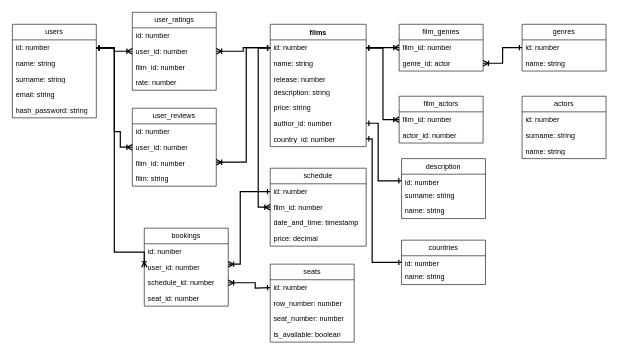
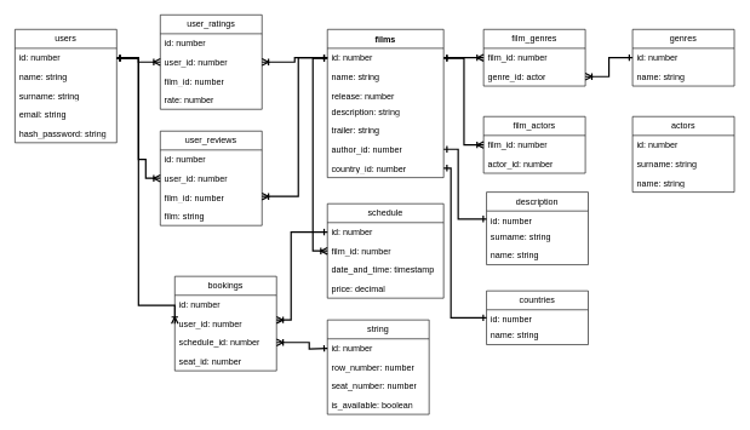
  <mxCell id="0" />
  <mxCell id="1" parent="0" />
  <mxCell id="2" style="edgeStyle=orthogonalEdgeStyle;rounded=0;orthogonalLoop=1;jettySize=auto;html=1;exitX=1;exitY=0.5;exitDx=0;exitDy=0;startArrow=ERone;startFill=0;endArrow=ERoneToMany;endFill=0;strokeWidth=2;" parent="1" source="6" target="14" edge="1"><mxGeometry relative="1" as="geometry" /></mxCell>
  <mxCell id="3" style="edgeStyle=orthogonalEdgeStyle;rounded=0;orthogonalLoop=1;jettySize=auto;html=1;entryX=0;entryY=0.5;entryDx=0;entryDy=0;startArrow=ERone;startFill=0;endArrow=ERoneToMany;endFill=0;strokeWidth=2;" parent="1" source="5" target="21" edge="1"><mxGeometry relative="1" as="geometry"><Array as="points"><mxPoint x="638" y="80" /><mxPoint x="638" y="199" /></Array></mxGeometry></mxCell>
  <mxCell id="4" style="edgeStyle=orthogonalEdgeStyle;rounded=0;orthogonalLoop=1;jettySize=auto;html=1;entryX=0;entryY=0.5;entryDx=0;entryDy=0;strokeWidth=2;startArrow=ERone;startFill=0;endArrow=ERoneToMany;endFill=0;" parent="1" source="5" target="50" edge="1"><mxGeometry relative="1" as="geometry"><Array as="points"><mxPoint x="430" y="80" /><mxPoint x="430" y="345" /></Array></mxGeometry></mxCell>
  <mxCell id="5" value="films" style="swimlane;fontStyle=1;align=center;verticalAlign=top;childLayout=stackLayout;horizontal=1;startSize=26;horizontalStack=0;resizeParent=1;resizeParentMax=0;resizeLast=0;collapsible=1;marginBottom=0;whiteSpace=wrap;html=1;" parent="1" vertex="1"><mxGeometry x="450" y="40" width="160" height="204" as="geometry" /></mxCell>
  <mxCell id="6" value="id: number" style="text;strokeColor=none;fillColor=none;align=left;verticalAlign=top;spacingLeft=4;spacingRight=4;overflow=hidden;rotatable=0;points=[[0,0.5],[1,0.5]];portConstraint=eastwest;whiteSpace=wrap;html=1;" parent="5" vertex="1"><mxGeometry y="26" width="160" height="26" as="geometry" /></mxCell>
  <mxCell id="7" value="name: string" style="text;strokeColor=none;fillColor=none;align=left;verticalAlign=top;spacingLeft=4;spacingRight=4;overflow=hidden;rotatable=0;points=[[0,0.5],[1,0.5]];portConstraint=eastwest;whiteSpace=wrap;html=1;" parent="5" vertex="1"><mxGeometry y="52" width="160" height="26" as="geometry" /></mxCell>
  <mxCell id="8" value="release: number" style="text;strokeColor=none;fillColor=none;align=left;verticalAlign=top;spacingLeft=4;spacingRight=4;overflow=hidden;rotatable=0;points=[[0,0.5],[1,0.5]];portConstraint=eastwest;whiteSpace=wrap;html=1;" parent="5" vertex="1"><mxGeometry y="78" width="160" height="22" as="geometry" /></mxCell>
  <mxCell id="9" value="description: string" style="text;strokeColor=none;fillColor=none;align=left;verticalAlign=top;spacingLeft=4;spacingRight=4;overflow=hidden;rotatable=0;points=[[0,0.5],[1,0.5]];portConstraint=eastwest;whiteSpace=wrap;html=1;" parent="5" vertex="1"><mxGeometry y="100" width="160" height="26" as="geometry" /></mxCell>
- <mxCell id="10" value="price: string" style="text;strokeColor=none;fillColor=none;align=left;verticalAlign=top;spacingLeft=4;spacingRight=4;overflow=hidden;rotatable=0;points=[[0,0.5],[1,0.5]];portConstraint=eastwest;whiteSpace=wrap;html=1;" parent="5" vertex="1"><mxGeometry y="126" width="160" height="26" as="geometry" /></mxCell>
+ <mxCell id="10" value="trailer: string" style="text;strokeColor=none;fillColor=none;align=left;verticalAlign=top;spacingLeft=4;spacingRight=4;overflow=hidden;rotatable=0;points=[[0,0.5],[1,0.5]];portConstraint=eastwest;whiteSpace=wrap;html=1;" parent="5" vertex="1"><mxGeometry y="126" width="160" height="26" as="geometry" /></mxCell>
  <mxCell id="11" value="author_id: number" style="text;strokeColor=none;fillColor=none;align=left;verticalAlign=top;spacingLeft=4;spacingRight=4;overflow=hidden;rotatable=0;points=[[0,0.5],[1,0.5]];portConstraint=eastwest;whiteSpace=wrap;html=1;" parent="5" vertex="1"><mxGeometry y="152" width="160" height="26" as="geometry" /></mxCell>
  <mxCell id="12" value="country_id: number" style="text;strokeColor=none;fillColor=none;align=left;verticalAlign=top;spacingLeft=4;spacingRight=4;overflow=hidden;rotatable=0;points=[[0,0.5],[1,0.5]];portConstraint=eastwest;whiteSpace=wrap;html=1;" parent="5" vertex="1"><mxGeometry y="178" width="160" height="26" as="geometry" /></mxCell>
  <mxCell id="13" value="film_genres" style="swimlane;fontStyle=0;childLayout=stackLayout;horizontal=1;startSize=26;fillColor=none;horizontalStack=0;resizeParent=1;resizeParentMax=0;resizeLast=0;collapsible=1;marginBottom=0;whiteSpace=wrap;html=1;" parent="1" vertex="1"><mxGeometry x="665" y="40" width="140" height="78" as="geometry" /></mxCell>
  <mxCell id="14" value="film_id: number" style="text;strokeColor=none;fillColor=none;align=left;verticalAlign=top;spacingLeft=4;spacingRight=4;overflow=hidden;rotatable=0;points=[[0,0.5],[1,0.5]];portConstraint=eastwest;whiteSpace=wrap;html=1;" parent="13" vertex="1"><mxGeometry y="26" width="140" height="26" as="geometry" /></mxCell>
  <mxCell id="15" value="genre_id: actor" style="text;strokeColor=none;fillColor=none;align=left;verticalAlign=top;spacingLeft=4;spacingRight=4;overflow=hidden;rotatable=0;points=[[0,0.5],[1,0.5]];portConstraint=eastwest;whiteSpace=wrap;html=1;" parent="13" vertex="1"><mxGeometry y="52" width="140" height="26" as="geometry" /></mxCell>
  <mxCell id="16" value="genres" style="swimlane;fontStyle=0;childLayout=stackLayout;horizontal=1;startSize=26;fillColor=none;horizontalStack=0;resizeParent=1;resizeParentMax=0;resizeLast=0;collapsible=1;marginBottom=0;whiteSpace=wrap;html=1;" parent="1" vertex="1"><mxGeometry x="870" y="40" width="140" height="78" as="geometry" /></mxCell>
  <mxCell id="17" value="id: number" style="text;strokeColor=none;fillColor=none;align=left;verticalAlign=top;spacingLeft=4;spacingRight=4;overflow=hidden;rotatable=0;points=[[0,0.5],[1,0.5]];portConstraint=eastwest;whiteSpace=wrap;html=1;" parent="16" vertex="1"><mxGeometry y="26" width="140" height="26" as="geometry" /></mxCell>
  <mxCell id="18" value="name: string" style="text;strokeColor=none;fillColor=none;align=left;verticalAlign=top;spacingLeft=4;spacingRight=4;overflow=hidden;rotatable=0;points=[[0,0.5],[1,0.5]];portConstraint=eastwest;whiteSpace=wrap;html=1;" parent="16" vertex="1"><mxGeometry y="52" width="140" height="26" as="geometry" /></mxCell>
  <mxCell id="19" style="edgeStyle=orthogonalEdgeStyle;rounded=0;orthogonalLoop=1;jettySize=auto;html=1;entryX=1;entryY=0.5;entryDx=0;entryDy=0;strokeWidth=2;endArrow=ERoneToMany;endFill=0;startArrow=ERone;startFill=0;" parent="1" source="17" target="15" edge="1"><mxGeometry relative="1" as="geometry" /></mxCell>
  <mxCell id="20" value="film_actors" style="swimlane;fontStyle=0;childLayout=stackLayout;horizontal=1;startSize=26;fillColor=none;horizontalStack=0;resizeParent=1;resizeParentMax=0;resizeLast=0;collapsible=1;marginBottom=0;whiteSpace=wrap;html=1;" parent="1" vertex="1"><mxGeometry x="665" y="160" width="140" height="78" as="geometry" /></mxCell>
  <mxCell id="21" value="film_id: number" style="text;strokeColor=none;fillColor=none;align=left;verticalAlign=top;spacingLeft=4;spacingRight=4;overflow=hidden;rotatable=0;points=[[0,0.5],[1,0.5]];portConstraint=eastwest;whiteSpace=wrap;html=1;" parent="20" vertex="1"><mxGeometry y="26" width="140" height="26" as="geometry" /></mxCell>
  <mxCell id="22" value="actor_id: number" style="text;strokeColor=none;fillColor=none;align=left;verticalAlign=top;spacingLeft=4;spacingRight=4;overflow=hidden;rotatable=0;points=[[0,0.5],[1,0.5]];portConstraint=eastwest;whiteSpace=wrap;html=1;" parent="20" vertex="1"><mxGeometry y="52" width="140" height="26" as="geometry" /></mxCell>
  <mxCell id="23" value="actors" style="swimlane;fontStyle=0;childLayout=stackLayout;horizontal=1;startSize=26;fillColor=none;horizontalStack=0;resizeParent=1;resizeParentMax=0;resizeLast=0;collapsible=1;marginBottom=0;whiteSpace=wrap;html=1;" parent="1" vertex="1"><mxGeometry x="870" y="160" width="140" height="104" as="geometry" /></mxCell>
  <mxCell id="24" value="id: number" style="text;strokeColor=none;fillColor=none;align=left;verticalAlign=top;spacingLeft=4;spacingRight=4;overflow=hidden;rotatable=0;points=[[0,0.5],[1,0.5]];portConstraint=eastwest;whiteSpace=wrap;html=1;" parent="23" vertex="1"><mxGeometry y="26" width="140" height="26" as="geometry" /></mxCell>
  <mxCell id="25" value="surname: string" style="text;strokeColor=none;fillColor=none;align=left;verticalAlign=top;spacingLeft=4;spacingRight=4;overflow=hidden;rotatable=0;points=[[0,0.5],[1,0.5]];portConstraint=eastwest;whiteSpace=wrap;html=1;" parent="23" vertex="1"><mxGeometry y="52" width="140" height="26" as="geometry" /></mxCell>
  <mxCell id="26" value="name: string" style="text;strokeColor=none;fillColor=none;align=left;verticalAlign=top;spacingLeft=4;spacingRight=4;overflow=hidden;rotatable=0;points=[[0,0.5],[1,0.5]];portConstraint=eastwest;whiteSpace=wrap;html=1;" parent="23" vertex="1"><mxGeometry y="78" width="140" height="26" as="geometry" /></mxCell>
  <mxCell id="27" style="edgeStyle=orthogonalEdgeStyle;rounded=0;orthogonalLoop=1;jettySize=auto;html=1;entryX=0;entryY=0.5;entryDx=0;entryDy=0;startArrow=ERone;startFill=0;endArrow=ERoneToMany;endFill=0;strokeWidth=2;" parent="1" source="30" target="39" edge="1"><mxGeometry relative="1" as="geometry"><Array as="points"><mxPoint x="190" y="80" /></Array></mxGeometry></mxCell>
  <mxCell id="28" style="edgeStyle=orthogonalEdgeStyle;rounded=0;orthogonalLoop=1;jettySize=auto;html=1;exitX=1;exitY=0.5;exitDx=0;exitDy=0;strokeWidth=2;startArrow=ERone;startFill=0;endArrow=ERoneToMany;endFill=0;" parent="1" source="31" target="45" edge="1"><mxGeometry relative="1" as="geometry"><mxPoint x="210" y="210" as="targetPoint" /><Array as="points"><mxPoint x="190" y="79" /><mxPoint x="190" y="219" /><mxPoint x="200" y="219" /><mxPoint x="200" y="245" /></Array></mxGeometry></mxCell>
  <mxCell id="29" style="edgeStyle=orthogonalEdgeStyle;rounded=0;orthogonalLoop=1;jettySize=auto;html=1;strokeWidth=2;startArrow=ERone;startFill=0;endArrow=ERoneToMany;endFill=0;entryX=0;entryY=0.5;entryDx=0;entryDy=0;" parent="1" source="30" target="56" edge="1"><mxGeometry relative="1" as="geometry"><Array as="points"><mxPoint x="190" y="80" /><mxPoint x="190" y="420" /><mxPoint x="240" y="420" /></Array><mxPoint x="220" y="340" as="targetPoint" /></mxGeometry></mxCell>
  <mxCell id="30" value="users" style="swimlane;fontStyle=0;childLayout=stackLayout;horizontal=1;startSize=26;fillColor=none;horizontalStack=0;resizeParent=1;resizeParentMax=0;resizeLast=0;collapsible=1;marginBottom=0;whiteSpace=wrap;html=1;" parent="1" vertex="1"><mxGeometry x="20" y="40" width="140" height="156" as="geometry" /></mxCell>
  <mxCell id="31" value="id: number" style="text;strokeColor=none;fillColor=none;align=left;verticalAlign=top;spacingLeft=4;spacingRight=4;overflow=hidden;rotatable=0;points=[[0,0.5],[1,0.5]];portConstraint=eastwest;whiteSpace=wrap;html=1;" parent="30" vertex="1"><mxGeometry y="26" width="140" height="26" as="geometry" /></mxCell>
  <mxCell id="32" value="name: string" style="text;strokeColor=none;fillColor=none;align=left;verticalAlign=top;spacingLeft=4;spacingRight=4;overflow=hidden;rotatable=0;points=[[0,0.5],[1,0.5]];portConstraint=eastwest;whiteSpace=wrap;html=1;" parent="30" vertex="1"><mxGeometry y="52" width="140" height="26" as="geometry" /></mxCell>
  <mxCell id="33" value="surname: string" style="text;strokeColor=none;fillColor=none;align=left;verticalAlign=top;spacingLeft=4;spacingRight=4;overflow=hidden;rotatable=0;points=[[0,0.5],[1,0.5]];portConstraint=eastwest;whiteSpace=wrap;html=1;" parent="30" vertex="1"><mxGeometry y="78" width="140" height="26" as="geometry" /></mxCell>
  <mxCell id="34" value="email: string" style="text;strokeColor=none;fillColor=none;align=left;verticalAlign=top;spacingLeft=4;spacingRight=4;overflow=hidden;rotatable=0;points=[[0,0.5],[1,0.5]];portConstraint=eastwest;whiteSpace=wrap;html=1;" parent="30" vertex="1"><mxGeometry y="104" width="140" height="26" as="geometry" /></mxCell>
  <mxCell id="35" value="hash_password: string" style="text;strokeColor=none;fillColor=none;align=left;verticalAlign=top;spacingLeft=4;spacingRight=4;overflow=hidden;rotatable=0;points=[[0,0.5],[1,0.5]];portConstraint=eastwest;whiteSpace=wrap;html=1;" parent="30" vertex="1"><mxGeometry y="130" width="140" height="26" as="geometry" /></mxCell>
  <mxCell id="36" style="edgeStyle=orthogonalEdgeStyle;rounded=0;orthogonalLoop=1;jettySize=auto;html=1;entryX=0;entryY=0.5;entryDx=0;entryDy=0;startArrow=ERoneToMany;startFill=0;endArrow=ERone;endFill=0;strokeWidth=2;" parent="1" source="37" target="6" edge="1"><mxGeometry relative="1" as="geometry" /></mxCell>
  <mxCell id="37" value="user_ratings" style="swimlane;fontStyle=0;childLayout=stackLayout;horizontal=1;startSize=26;fillColor=none;horizontalStack=0;resizeParent=1;resizeParentMax=0;resizeLast=0;collapsible=1;marginBottom=0;whiteSpace=wrap;html=1;" parent="1" vertex="1"><mxGeometry x="220" y="20" width="140" height="130" as="geometry" /></mxCell>
  <mxCell id="38" value="id: number" style="text;strokeColor=none;fillColor=none;align=left;verticalAlign=top;spacingLeft=4;spacingRight=4;overflow=hidden;rotatable=0;points=[[0,0.5],[1,0.5]];portConstraint=eastwest;whiteSpace=wrap;html=1;" vertex="1" parent="37"><mxGeometry y="26" width="140" height="26" as="geometry" /></mxCell>
  <mxCell id="39" value="user_id: number" style="text;strokeColor=none;fillColor=none;align=left;verticalAlign=top;spacingLeft=4;spacingRight=4;overflow=hidden;rotatable=0;points=[[0,0.5],[1,0.5]];portConstraint=eastwest;whiteSpace=wrap;html=1;" parent="37" vertex="1"><mxGeometry y="52" width="140" height="26" as="geometry" /></mxCell>
  <mxCell id="40" value="film_id: number" style="text;strokeColor=none;fillColor=none;align=left;verticalAlign=top;spacingLeft=4;spacingRight=4;overflow=hidden;rotatable=0;points=[[0,0.5],[1,0.5]];portConstraint=eastwest;whiteSpace=wrap;html=1;" parent="37" vertex="1"><mxGeometry y="78" width="140" height="26" as="geometry" /></mxCell>
  <mxCell id="41" value="rate: number" style="text;strokeColor=none;fillColor=none;align=left;verticalAlign=top;spacingLeft=4;spacingRight=4;overflow=hidden;rotatable=0;points=[[0,0.5],[1,0.5]];portConstraint=eastwest;whiteSpace=wrap;html=1;" parent="37" vertex="1"><mxGeometry y="104" width="140" height="26" as="geometry" /></mxCell>
  <mxCell id="42" style="edgeStyle=orthogonalEdgeStyle;rounded=0;orthogonalLoop=1;jettySize=auto;html=1;entryX=0;entryY=0.5;entryDx=0;entryDy=0;endArrow=ERone;endFill=0;startArrow=ERoneToMany;startFill=0;strokeWidth=2;" parent="1" source="43" target="6" edge="1"><mxGeometry relative="1" as="geometry"><Array as="points"><mxPoint x="410" y="270" /><mxPoint x="410" y="79" /></Array></mxGeometry></mxCell>
  <mxCell id="43" value="user_reviews" style="swimlane;fontStyle=0;childLayout=stackLayout;horizontal=1;startSize=26;fillColor=none;horizontalStack=0;resizeParent=1;resizeParentMax=0;resizeLast=0;collapsible=1;marginBottom=0;whiteSpace=wrap;html=1;" parent="1" vertex="1"><mxGeometry x="220" y="180" width="140" height="130" as="geometry" /></mxCell>
  <mxCell id="44" value="id: number" style="text;strokeColor=none;fillColor=none;align=left;verticalAlign=top;spacingLeft=4;spacingRight=4;overflow=hidden;rotatable=0;points=[[0,0.5],[1,0.5]];portConstraint=eastwest;whiteSpace=wrap;html=1;" vertex="1" parent="43"><mxGeometry y="26" width="140" height="26" as="geometry" /></mxCell>
  <mxCell id="45" value="user_id: number" style="text;strokeColor=none;fillColor=none;align=left;verticalAlign=top;spacingLeft=4;spacingRight=4;overflow=hidden;rotatable=0;points=[[0,0.5],[1,0.5]];portConstraint=eastwest;whiteSpace=wrap;html=1;" parent="43" vertex="1"><mxGeometry y="52" width="140" height="26" as="geometry" /></mxCell>
  <mxCell id="46" value="film_id: number" style="text;strokeColor=none;fillColor=none;align=left;verticalAlign=top;spacingLeft=4;spacingRight=4;overflow=hidden;rotatable=0;points=[[0,0.5],[1,0.5]];portConstraint=eastwest;whiteSpace=wrap;html=1;" parent="43" vertex="1"><mxGeometry y="78" width="140" height="26" as="geometry" /></mxCell>
  <mxCell id="47" value="film: string" style="text;strokeColor=none;fillColor=none;align=left;verticalAlign=top;spacingLeft=4;spacingRight=4;overflow=hidden;rotatable=0;points=[[0,0.5],[1,0.5]];portConstraint=eastwest;whiteSpace=wrap;html=1;" parent="43" vertex="1"><mxGeometry y="104" width="140" height="26" as="geometry" /></mxCell>
  <mxCell id="48" value="schedule" style="swimlane;fontStyle=0;childLayout=stackLayout;horizontal=1;startSize=26;fillColor=none;horizontalStack=0;resizeParent=1;resizeParentMax=0;resizeLast=0;collapsible=1;marginBottom=0;whiteSpace=wrap;html=1;" parent="1" vertex="1"><mxGeometry x="450" y="280" width="160" height="130" as="geometry" /></mxCell>
  <mxCell id="49" value="id: number" style="text;strokeColor=none;fillColor=none;align=left;verticalAlign=top;spacingLeft=4;spacingRight=4;overflow=hidden;rotatable=0;points=[[0,0.5],[1,0.5]];portConstraint=eastwest;whiteSpace=wrap;html=1;" parent="48" vertex="1"><mxGeometry y="26" width="160" height="26" as="geometry" /></mxCell>
  <mxCell id="50" value="film_id: number" style="text;strokeColor=none;fillColor=none;align=left;verticalAlign=top;spacingLeft=4;spacingRight=4;overflow=hidden;rotatable=0;points=[[0,0.5],[1,0.5]];portConstraint=eastwest;whiteSpace=wrap;html=1;" parent="48" vertex="1"><mxGeometry y="52" width="160" height="26" as="geometry" /></mxCell>
  <mxCell id="51" value="date_and_time: timestamp" style="text;strokeColor=none;fillColor=none;align=left;verticalAlign=top;spacingLeft=4;spacingRight=4;overflow=hidden;rotatable=0;points=[[0,0.5],[1,0.5]];portConstraint=eastwest;whiteSpace=wrap;html=1;" parent="48" vertex="1"><mxGeometry y="78" width="160" height="26" as="geometry" /></mxCell>
  <mxCell id="52" value="price: decimal" style="text;strokeColor=none;fillColor=none;align=left;verticalAlign=top;spacingLeft=4;spacingRight=4;overflow=hidden;rotatable=0;points=[[0,0.5],[1,0.5]];portConstraint=eastwest;whiteSpace=wrap;html=1;" parent="48" vertex="1"><mxGeometry y="104" width="160" height="26" as="geometry" /></mxCell>
  <mxCell id="53" style="edgeStyle=orthogonalEdgeStyle;rounded=0;orthogonalLoop=1;jettySize=auto;html=1;entryX=0;entryY=0.5;entryDx=0;entryDy=0;endArrow=ERone;endFill=0;startArrow=ERoneToMany;startFill=0;strokeWidth=2;" parent="1" source="54" target="49" edge="1"><mxGeometry relative="1" as="geometry"><Array as="points"><mxPoint x="400" y="440" /><mxPoint x="400" y="319" /></Array></mxGeometry></mxCell>
  <mxCell id="54" value="bookings" style="swimlane;fontStyle=0;childLayout=stackLayout;horizontal=1;startSize=26;fillColor=none;horizontalStack=0;resizeParent=1;resizeParentMax=0;resizeLast=0;collapsible=1;marginBottom=0;whiteSpace=wrap;html=1;" parent="1" vertex="1"><mxGeometry x="240" y="380" width="140" height="130" as="geometry" /></mxCell>
  <mxCell id="55" value="id: number" style="text;strokeColor=none;fillColor=none;align=left;verticalAlign=top;spacingLeft=4;spacingRight=4;overflow=hidden;rotatable=0;points=[[0,0.5],[1,0.5]];portConstraint=eastwest;whiteSpace=wrap;html=1;" vertex="1" parent="54"><mxGeometry y="26" width="140" height="26" as="geometry" /></mxCell>
  <mxCell id="56" value="user_id: number" style="text;strokeColor=none;fillColor=none;align=left;verticalAlign=top;spacingLeft=4;spacingRight=4;overflow=hidden;rotatable=0;points=[[0,0.5],[1,0.5]];portConstraint=eastwest;whiteSpace=wrap;html=1;" parent="54" vertex="1"><mxGeometry y="52" width="140" height="26" as="geometry" /></mxCell>
  <mxCell id="57" value="schedule_id: number" style="text;strokeColor=none;fillColor=none;align=left;verticalAlign=top;spacingLeft=4;spacingRight=4;overflow=hidden;rotatable=0;points=[[0,0.5],[1,0.5]];portConstraint=eastwest;whiteSpace=wrap;html=1;" parent="54" vertex="1"><mxGeometry y="78" width="140" height="26" as="geometry" /></mxCell>
  <mxCell id="58" value="seat_id: number" style="text;strokeColor=none;fillColor=none;align=left;verticalAlign=top;spacingLeft=4;spacingRight=4;overflow=hidden;rotatable=0;points=[[0,0.5],[1,0.5]];portConstraint=eastwest;whiteSpace=wrap;html=1;" parent="54" vertex="1"><mxGeometry y="104" width="140" height="26" as="geometry" /></mxCell>
- <mxCell id="59" value="seats" style="swimlane;fontStyle=0;childLayout=stackLayout;horizontal=1;startSize=26;fillColor=none;horizontalStack=0;resizeParent=1;resizeParentMax=0;resizeLast=0;collapsible=1;marginBottom=0;whiteSpace=wrap;html=1;" parent="1" vertex="1"><mxGeometry x="450" y="440" width="140" height="130" as="geometry" /></mxCell>
+ <mxCell id="59" value="string" style="swimlane;fontStyle=0;childLayout=stackLayout;horizontal=1;startSize=26;fillColor=none;horizontalStack=0;resizeParent=1;resizeParentMax=0;resizeLast=0;collapsible=1;marginBottom=0;whiteSpace=wrap;html=1;" parent="1" vertex="1"><mxGeometry x="450" y="440" width="140" height="130" as="geometry" /></mxCell>
  <mxCell id="60" value="id: number" style="text;strokeColor=none;fillColor=none;align=left;verticalAlign=top;spacingLeft=4;spacingRight=4;overflow=hidden;rotatable=0;points=[[0,0.5],[1,0.5]];portConstraint=eastwest;whiteSpace=wrap;html=1;" parent="59" vertex="1"><mxGeometry y="26" width="140" height="26" as="geometry" /></mxCell>
  <mxCell id="61" value="row_number: number" style="text;strokeColor=none;fillColor=none;align=left;verticalAlign=top;spacingLeft=4;spacingRight=4;overflow=hidden;rotatable=0;points=[[0,0.5],[1,0.5]];portConstraint=eastwest;whiteSpace=wrap;html=1;" parent="59" vertex="1"><mxGeometry y="52" width="140" height="26" as="geometry" /></mxCell>
  <mxCell id="62" value="seat_number: number" style="text;strokeColor=none;fillColor=none;align=left;verticalAlign=top;spacingLeft=4;spacingRight=4;overflow=hidden;rotatable=0;points=[[0,0.5],[1,0.5]];portConstraint=eastwest;whiteSpace=wrap;html=1;" parent="59" vertex="1"><mxGeometry y="78" width="140" height="26" as="geometry" /></mxCell>
  <mxCell id="63" value="is_available: boolean" style="text;strokeColor=none;fillColor=none;align=left;verticalAlign=top;spacingLeft=4;spacingRight=4;overflow=hidden;rotatable=0;points=[[0,0.5],[1,0.5]];portConstraint=eastwest;whiteSpace=wrap;html=1;" parent="59" vertex="1"><mxGeometry y="104" width="140" height="26" as="geometry" /></mxCell>
  <mxCell id="64" style="edgeStyle=orthogonalEdgeStyle;rounded=0;orthogonalLoop=1;jettySize=auto;html=1;entryX=0;entryY=0.5;entryDx=0;entryDy=0;startArrow=ERoneToMany;startFill=0;endArrow=ERone;endFill=0;strokeWidth=2;" parent="1" target="60" edge="1"><mxGeometry relative="1" as="geometry"><Array as="points"><mxPoint x="425" y="471" /><mxPoint x="425" y="480" /><mxPoint x="450" y="480" /></Array><mxPoint x="380" y="471" as="sourcePoint" /></mxGeometry></mxCell>
  <mxCell id="65" value="description" style="swimlane;fontStyle=0;childLayout=stackLayout;horizontal=1;startSize=26;fillColor=none;horizontalStack=0;resizeParent=1;resizeParentMax=0;resizeLast=0;collapsible=1;marginBottom=0;whiteSpace=wrap;html=1;" vertex="1" parent="1"><mxGeometry x="669" y="264" width="140" height="100" as="geometry" /></mxCell>
  <mxCell id="66" value="id: number" style="text;strokeColor=none;fillColor=none;align=left;verticalAlign=top;spacingLeft=4;spacingRight=4;overflow=hidden;rotatable=0;points=[[0,0.5],[1,0.5]];portConstraint=eastwest;whiteSpace=wrap;html=1;" vertex="1" parent="65"><mxGeometry y="26" width="140" height="22" as="geometry" /></mxCell>
  <mxCell id="67" value="surname: string" style="text;strokeColor=none;fillColor=none;align=left;verticalAlign=top;spacingLeft=4;spacingRight=4;overflow=hidden;rotatable=0;points=[[0,0.5],[1,0.5]];portConstraint=eastwest;whiteSpace=wrap;html=1;" vertex="1" parent="65"><mxGeometry y="48" width="140" height="26" as="geometry" /></mxCell>
  <mxCell id="68" value="name: string" style="text;strokeColor=none;fillColor=none;align=left;verticalAlign=top;spacingLeft=4;spacingRight=4;overflow=hidden;rotatable=0;points=[[0,0.5],[1,0.5]];portConstraint=eastwest;whiteSpace=wrap;html=1;" vertex="1" parent="65"><mxGeometry y="74" width="140" height="26" as="geometry" /></mxCell>
  <mxCell id="69" style="edgeStyle=orthogonalEdgeStyle;rounded=0;orthogonalLoop=1;jettySize=auto;html=1;entryX=1;entryY=0.5;entryDx=0;entryDy=0;strokeWidth=2;startArrow=ERone;startFill=0;endArrow=ERone;endFill=0;exitX=0;exitY=0.5;exitDx=0;exitDy=0;" edge="1" parent="1" source="66" target="11"><mxGeometry relative="1" as="geometry"><Array as="points"><mxPoint x="630" y="301" /><mxPoint x="630" y="205" /></Array><mxPoint x="870" y="319.5" as="sourcePoint" /><mxPoint x="805" y="344.5" as="targetPoint" /></mxGeometry></mxCell>
  <mxCell id="70" value="countries" style="swimlane;fontStyle=0;childLayout=stackLayout;horizontal=1;startSize=26;fillColor=none;horizontalStack=0;resizeParent=1;resizeParentMax=0;resizeLast=0;collapsible=1;marginBottom=0;whiteSpace=wrap;html=1;" vertex="1" parent="1"><mxGeometry x="669" y="400" width="140" height="74" as="geometry" /></mxCell>
  <mxCell id="71" value="id: number" style="text;strokeColor=none;fillColor=none;align=left;verticalAlign=top;spacingLeft=4;spacingRight=4;overflow=hidden;rotatable=0;points=[[0,0.5],[1,0.5]];portConstraint=eastwest;whiteSpace=wrap;html=1;" vertex="1" parent="70"><mxGeometry y="26" width="140" height="22" as="geometry" /></mxCell>
  <mxCell id="72" value="name: string" style="text;strokeColor=none;fillColor=none;align=left;verticalAlign=top;spacingLeft=4;spacingRight=4;overflow=hidden;rotatable=0;points=[[0,0.5],[1,0.5]];portConstraint=eastwest;whiteSpace=wrap;html=1;" vertex="1" parent="70"><mxGeometry y="48" width="140" height="26" as="geometry" /></mxCell>
  <mxCell id="73" style="edgeStyle=orthogonalEdgeStyle;rounded=0;orthogonalLoop=1;jettySize=auto;html=1;entryX=0;entryY=0.5;entryDx=0;entryDy=0;strokeWidth=2;startArrow=ERone;startFill=0;endArrow=ERone;endFill=0;" edge="1" parent="1" source="12" target="71"><mxGeometry relative="1" as="geometry"><Array as="points"><mxPoint x="620" y="231" /><mxPoint x="620" y="437" /></Array></mxGeometry></mxCell>
